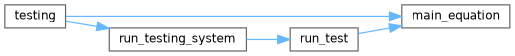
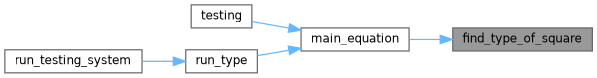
  digraph {
    rankdir=RL
    node [color=grey40 fillcolor=white fontname=Helvetica fontsize=10 shape=box style=filled]
    edge [color=steelblue1 dir=back fontname=Helvetica fontsize=10 labelfontname=Helvetica labelfontsize=10 style=solid]
+   n1 [color=gray40 fillcolor=grey60 fontcolor=black height=0.2 label=find_type_of_square width=0.4]
    n2 [height=0.2 label=main_equation width=0.4]
    n3 [height=0.2 label=testing width=0.4]
-   n4 [height=0.2 label=run_test width=0.4]
+   n4 [height=0.2 label=run_type width=0.4]
    n5 [height=0.2 label=run_testing_system width=0.4]
+   n1 -> n2
    n2 -> n3
    n2 -> n4
    n4 -> n5
-   n5 -> n3
  }
